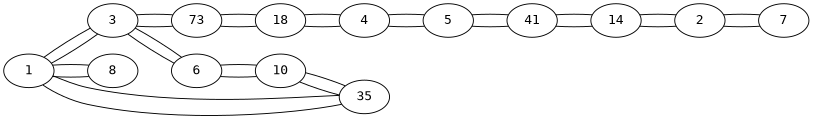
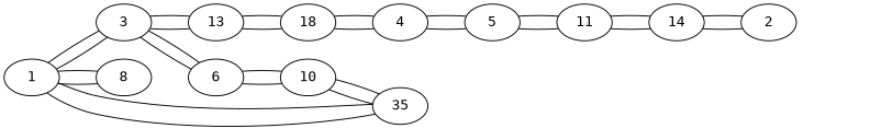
  graph {
    fontname="DejaVu Sans Mono"
    rankdir=LR
    node [fontname="DejaVu Sans Mono"]
    edge [fontname="DejaVu Sans Mono"]
    1
    3
    8
    n4 [label=35]
    6
-   13 [label=73]
+   13
    10
    n8 [label=18]
    2
-   7
    14
-   11 [label=41]
+   11
    5
    4
    1 -- 3
    1 -- 8
    1 -- n4
    3 -- 1
    3 -- 6
    3 -- 13
    8 -- 1
    n4 -- 1
    n4 -- 10
    6 -- 3
    6 -- 10
    13 -- 3
    13 -- n8
    10 -- n4
    10 -- 6
    n8 -- 13
    n8 -- 4
-   2 -- 7
    2 -- 14
-   7 -- 2
    14 -- 2
    14 -- 11
    11 -- 14
    11 -- 5
    5 -- 11
    5 -- 4
    4 -- n8
    4 -- 5
  }
